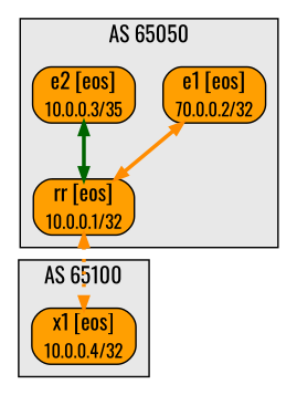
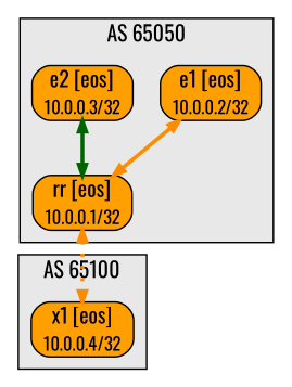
  graph {
    fontname=Oswald
    node [fillcolor="#ff9f01" fontname=Oswald shape=box style="rounded,filled"]
    edge [arrowsize=0.7 color=darkorange dir=both fontname=Oswald labeldistance=1.5 labelfontsize=10 penwidth=2.5]
    n1 [label=<rr [eos]<br /><sub>10.0.0.1/32</sub>>]
-   n2 [label=<e1 [eos]<br /><sub>70.0.0.2/32</sub>>]
-   n3 [label=<e2 [eos]<br /><sub>10.0.0.3/35</sub>>]
+   n2 [label=<e1 [eos]<br /><sub>10.0.0.2/32</sub>>]
+   n3 [label=<e2 [eos]<br /><sub>10.0.0.3/32</sub>>]
    n4 [label=<x1 [eos]<br /><sub>10.0.0.4/32</sub>>]
    subgraph cluster_1 {
      bgcolor="#e8e8e8"
      label="AS 65050"
      n1
      n2
      n3
    }
    subgraph cluster_2 {
      bgcolor="#e8e8e8"
      label="AS 65100"
      n4
    }
    n1 -- n4 [style=dotted]
    n2 -- n1 [style=bold]
    n3 -- n1 [color=darkgreen style=solid]
  }
